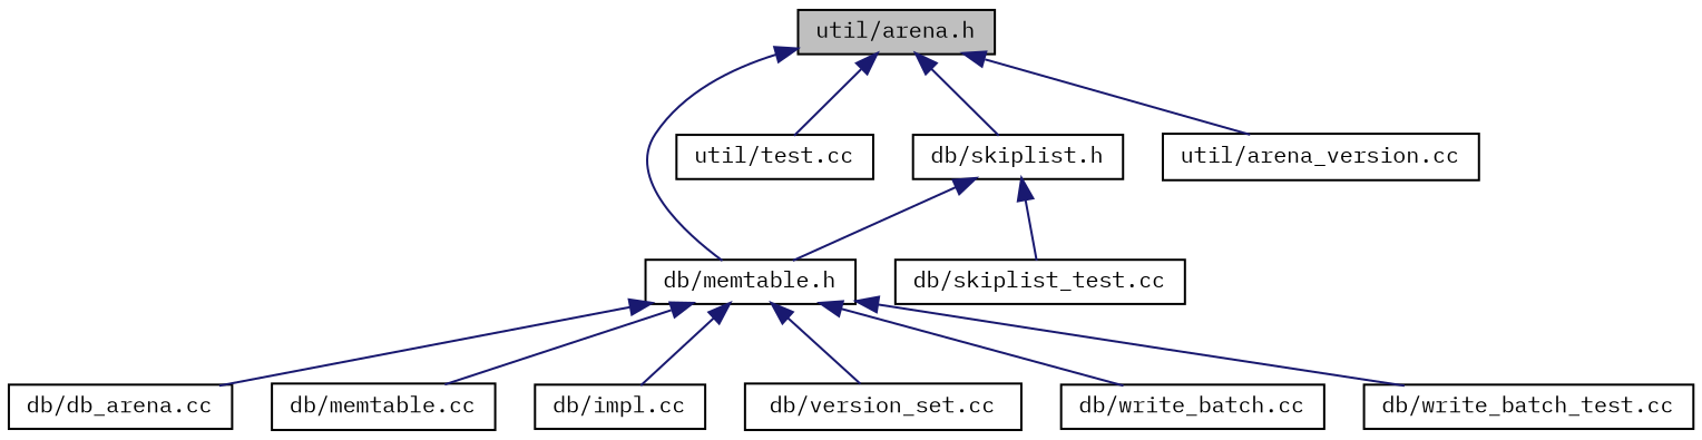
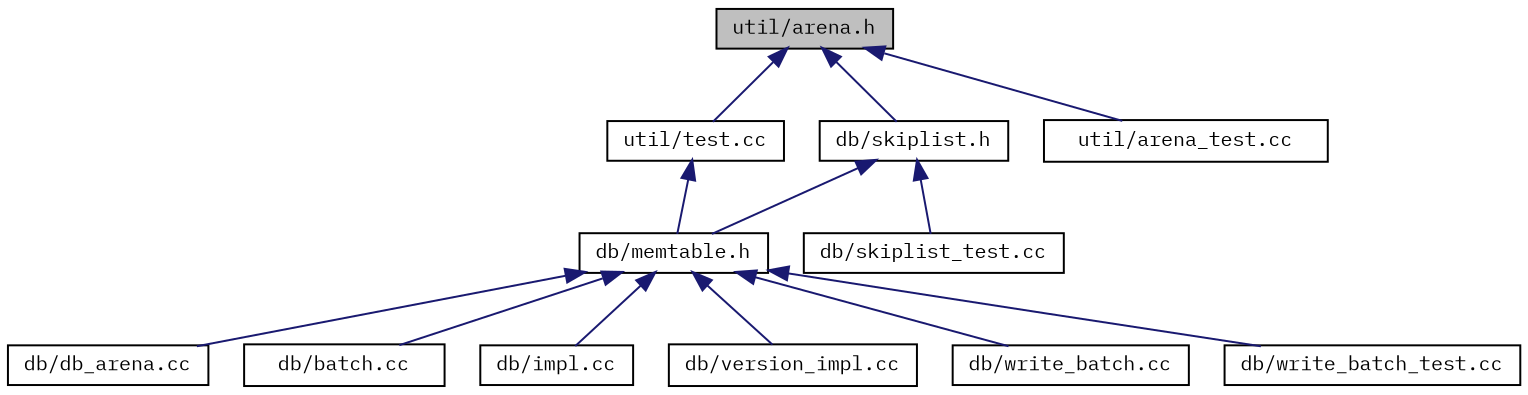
  digraph {
    fontname="IBM Plex Mono"
    node [color=black fillcolor=white fontname="IBM Plex Mono" fontsize=10 shape=record style=filled]
    edge [color=midnightblue dir=back fontname="IBM Plex Mono" fontsize=10 labelfontname=Helvetica labelfontsize=10 style=solid]
    n1 [fillcolor=grey75 fontcolor=black height=0.2 label="util/arena.h" width=0.4]
    n2 [height=0.2 label="db/skiplist.h" width=0.4]
    n3 [height=0.2 label="db/memtable.h" width=0.4]
    n4 [height=0.2 label="util/test.cc" width=0.4]
-   n5 [height=0.2 label="util/arena_version.cc" width=0.4]
+   n5 [height=0.2 label="util/arena_test.cc" width=0.4]
    n6 [height=0.2 label="db/skiplist_test.cc" width=0.4]
    n7 [height=0.2 label="db/db_arena.cc" width=0.4]
-   n8 [height=0.2 label="db/memtable.cc" width=0.4]
+   n8 [height=0.2 label="db/batch.cc" width=0.4]
    n9 [height=0.2 label="db/impl.cc" width=0.4]
-   n10 [height=0.2 label="db/version_set.cc" width=0.4]
+   n10 [height=0.2 label="db/version_impl.cc" width=0.4]
    n11 [height=0.2 label="db/write_batch.cc" width=0.4]
    n12 [height=0.2 label="db/write_batch_test.cc" width=0.4]
    n1 -> n2
-   n1 -> n3
+   n4 -> n3
    n1 -> n4
    n1 -> n5
    n2 -> n3
    n2 -> n6
    n3 -> n7
    n3 -> n8
    n3 -> n9
    n3 -> n10
    n3 -> n11
    n3 -> n12
  }
